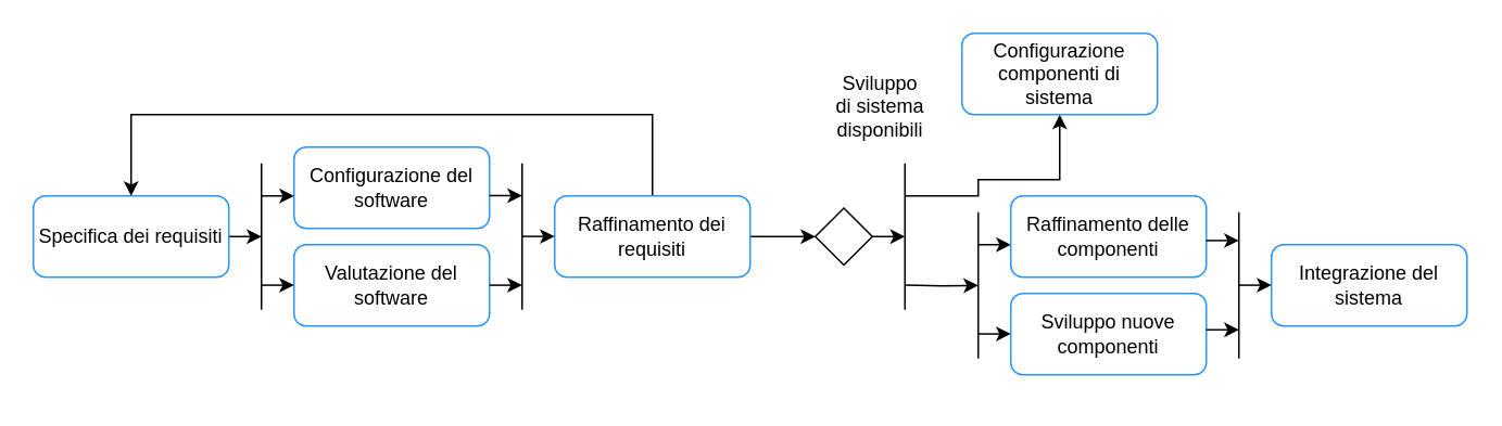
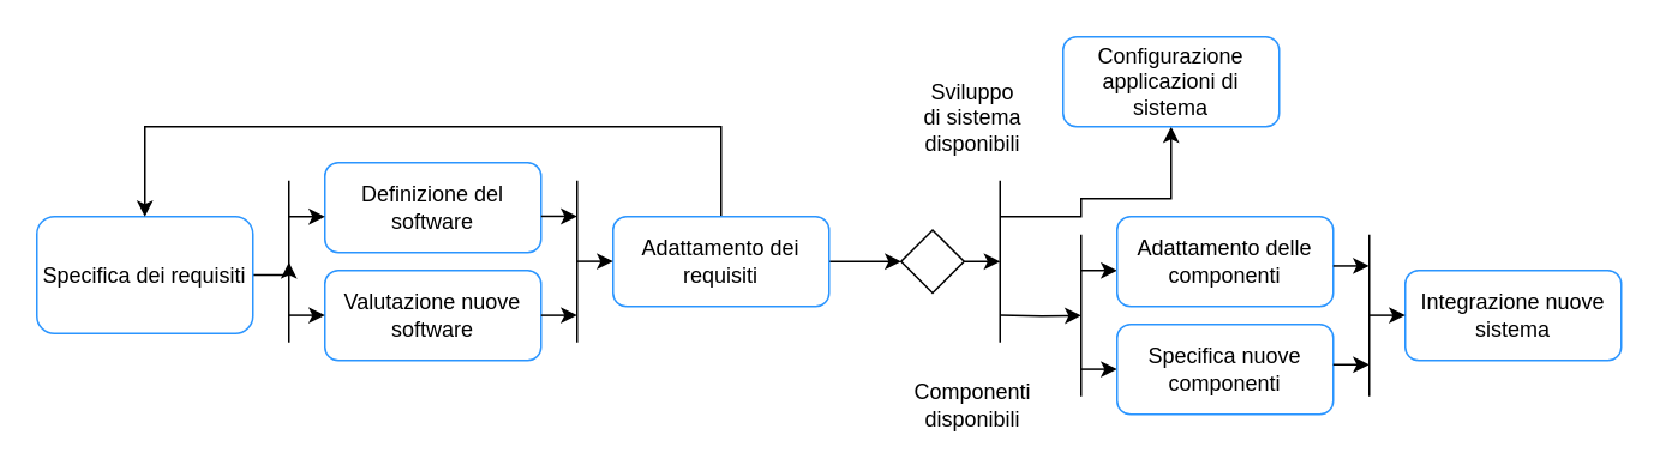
  <mxCell id="0" />
  <mxCell id="1" parent="0" />
  <mxCell id="2" style="edgeStyle=orthogonalEdgeStyle;rounded=0;orthogonalLoop=1;jettySize=auto;html=1;" edge="1" parent="1" source="3"><mxGeometry relative="1" as="geometry"><mxPoint x="160" y="145" as="targetPoint" /></mxGeometry></mxCell>
- <mxCell id="3" value="Specifica dei requisiti" style="rounded=1;whiteSpace=wrap;html=1;fillColor=none;strokeColor=#2B95FF;" vertex="1" parent="1"><mxGeometry y="120" width="120" height="50" as="geometry" x="20" /></mxCell>
- <mxCell id="4" value="Configurazione del software" style="rounded=1;whiteSpace=wrap;html=1;fillColor=none;strokeColor=#2B95FF;" vertex="1" parent="1"><mxGeometry x="180" y="90" width="120" height="50" as="geometry" /></mxCell>
- <mxCell id="5" value="Valutazione del software" style="rounded=1;whiteSpace=wrap;html=1;fillColor=none;strokeColor=#2B95FF;" vertex="1" parent="1"><mxGeometry x="180" y="150" width="120" height="50" as="geometry" /></mxCell>
+ <mxCell id="3" value="Specifica dei requisiti" style="rounded=1;whiteSpace=wrap;html=1;fillColor=none;strokeColor=#2B95FF;" vertex="1" parent="1"><mxGeometry x="20" y="120" width="120" height="65" as="geometry" /></mxCell>
+ <mxCell id="4" value="Definizione del software" style="rounded=1;whiteSpace=wrap;html=1;fillColor=none;strokeColor=#2B95FF;" vertex="1" parent="1"><mxGeometry x="180" y="90" width="120" height="50" as="geometry" /></mxCell>
+ <mxCell id="5" value="Valutazione nuove software" style="rounded=1;whiteSpace=wrap;html=1;fillColor=none;strokeColor=#2B95FF;" vertex="1" parent="1"><mxGeometry x="180" y="150" width="120" height="50" as="geometry" /></mxCell>
  <mxCell id="6" style="edgeStyle=orthogonalEdgeStyle;rounded=0;orthogonalLoop=1;jettySize=auto;html=1;entryX=0.5;entryY=0;entryDx=0;entryDy=0;" edge="1" parent="1" source="8" target="3"><mxGeometry relative="1" as="geometry"><Array as="points"><mxPoint x="400" y="70" /><mxPoint x="80" y="70" /></Array></mxGeometry></mxCell>
  <mxCell id="7" style="edgeStyle=orthogonalEdgeStyle;rounded=0;orthogonalLoop=1;jettySize=auto;html=1;entryX=0;entryY=0.5;entryDx=0;entryDy=0;" edge="1" parent="1" source="8" target="16"><mxGeometry relative="1" as="geometry" /></mxCell>
- <mxCell id="8" value="Raffinamento dei requisiti" style="rounded=1;whiteSpace=wrap;html=1;fillColor=none;strokeColor=#2B95FF;" vertex="1" parent="1"><mxGeometry x="340" y="120" width="120" height="50" as="geometry" /></mxCell>
+ <mxCell id="8" value="Adattamento dei requisiti" style="rounded=1;whiteSpace=wrap;html=1;fillColor=none;strokeColor=#2B95FF;" vertex="1" parent="1"><mxGeometry x="340" y="120" width="120" height="50" as="geometry" /></mxCell>
  <mxCell id="9" value="" style="endArrow=none;html=1;rounded=0;" edge="1" parent="1"><mxGeometry width="50" height="50" relative="1" as="geometry"><mxPoint x="160" y="190" as="sourcePoint" /><mxPoint x="160" y="100" as="targetPoint" /></mxGeometry></mxCell>
  <mxCell id="10" style="edgeStyle=orthogonalEdgeStyle;rounded=0;orthogonalLoop=1;jettySize=auto;html=1;" edge="1" parent="1"><mxGeometry relative="1" as="geometry"><mxPoint x="180" y="174.89" as="targetPoint" /><mxPoint x="160" y="174.89" as="sourcePoint" /></mxGeometry></mxCell>
  <mxCell id="11" style="edgeStyle=orthogonalEdgeStyle;rounded=0;orthogonalLoop=1;jettySize=auto;html=1;" edge="1" parent="1"><mxGeometry relative="1" as="geometry"><mxPoint x="180" y="120" as="targetPoint" /><mxPoint x="160" y="120" as="sourcePoint" /></mxGeometry></mxCell>
  <mxCell id="12" style="edgeStyle=orthogonalEdgeStyle;rounded=0;orthogonalLoop=1;jettySize=auto;html=1;" edge="1" parent="1"><mxGeometry relative="1" as="geometry"><mxPoint x="320" y="174.9" as="targetPoint" /><mxPoint x="300" y="174.9" as="sourcePoint" /></mxGeometry></mxCell>
  <mxCell id="13" style="edgeStyle=orthogonalEdgeStyle;rounded=0;orthogonalLoop=1;jettySize=auto;html=1;" edge="1" parent="1"><mxGeometry relative="1" as="geometry"><mxPoint x="320" y="119.81" as="targetPoint" /><mxPoint x="300" y="119.81" as="sourcePoint" /></mxGeometry></mxCell>
  <mxCell id="14" value="" style="endArrow=none;html=1;rounded=0;" edge="1" parent="1"><mxGeometry width="50" height="50" relative="1" as="geometry"><mxPoint x="320" y="190" as="sourcePoint" /><mxPoint x="320" y="100" as="targetPoint" /></mxGeometry></mxCell>
  <mxCell id="15" style="edgeStyle=orthogonalEdgeStyle;rounded=0;orthogonalLoop=1;jettySize=auto;html=1;" edge="1" parent="1"><mxGeometry relative="1" as="geometry"><mxPoint x="340" y="144.9" as="targetPoint" /><mxPoint x="320" y="144.9" as="sourcePoint" /></mxGeometry></mxCell>
  <mxCell id="16" value="" style="rhombus;whiteSpace=wrap;html=1;fillColor=none;" vertex="1" parent="1"><mxGeometry x="500" y="127.5" width="35" height="35" as="geometry" /></mxCell>
  <mxCell id="17" style="edgeStyle=orthogonalEdgeStyle;rounded=0;orthogonalLoop=1;jettySize=auto;html=1;" edge="1" parent="1"><mxGeometry relative="1" as="geometry"><mxPoint x="555" y="145" as="targetPoint" /><mxPoint x="535" y="145" as="sourcePoint" /></mxGeometry></mxCell>
  <mxCell id="18" value="" style="endArrow=none;html=1;rounded=0;" edge="1" parent="1"><mxGeometry width="50" height="50" relative="1" as="geometry"><mxPoint x="555" y="190" as="sourcePoint" /><mxPoint x="555" y="100" as="targetPoint" /></mxGeometry></mxCell>
  <mxCell id="19" style="edgeStyle=orthogonalEdgeStyle;rounded=0;orthogonalLoop=1;jettySize=auto;html=1;" edge="1" parent="1"><mxGeometry relative="1" as="geometry"><mxPoint x="600" y="175" as="targetPoint" /><mxPoint x="555" y="174.89" as="sourcePoint" /></mxGeometry></mxCell>
  <mxCell id="20" style="edgeStyle=orthogonalEdgeStyle;rounded=0;orthogonalLoop=1;jettySize=auto;html=1;entryX=0.5;entryY=1;entryDx=0;entryDy=0;" edge="1" parent="1" target="31"><mxGeometry relative="1" as="geometry"><mxPoint x="620" y="90" as="targetPoint" /><mxPoint x="555" y="120" as="sourcePoint" /><Array as="points"><mxPoint x="600" y="120" /><mxPoint x="600" y="110" /><mxPoint x="650" y="110" /></Array></mxGeometry></mxCell>
  <mxCell id="21" value="" style="endArrow=none;html=1;rounded=0;" edge="1" parent="1"><mxGeometry width="50" height="50" relative="1" as="geometry"><mxPoint x="600" y="220" as="sourcePoint" /><mxPoint x="600" y="130" as="targetPoint" /></mxGeometry></mxCell>
  <mxCell id="22" style="edgeStyle=orthogonalEdgeStyle;rounded=0;orthogonalLoop=1;jettySize=auto;html=1;" edge="1" parent="1"><mxGeometry relative="1" as="geometry"><mxPoint x="620" y="204.89" as="targetPoint" /><mxPoint x="600" y="204.89" as="sourcePoint" /></mxGeometry></mxCell>
  <mxCell id="23" style="edgeStyle=orthogonalEdgeStyle;rounded=0;orthogonalLoop=1;jettySize=auto;html=1;" edge="1" parent="1"><mxGeometry relative="1" as="geometry"><mxPoint x="620" y="150" as="targetPoint" /><mxPoint x="600" y="150" as="sourcePoint" /></mxGeometry></mxCell>
- <mxCell id="24" value="Raffinamento delle componenti" style="rounded=1;whiteSpace=wrap;html=1;fillColor=none;strokeColor=#2B95FF;" vertex="1" parent="1"><mxGeometry x="620" y="120" width="120" height="50" as="geometry" /></mxCell>
- <mxCell id="25" value="Sviluppo nuove componenti" style="rounded=1;whiteSpace=wrap;html=1;fillColor=none;strokeColor=#2B95FF;" vertex="1" parent="1"><mxGeometry x="620" y="180" width="120" height="50" as="geometry" /></mxCell>
- <mxCell id="26" value="Integrazione del sistema" style="rounded=1;whiteSpace=wrap;html=1;fillColor=none;strokeColor=#2B95FF;" vertex="1" parent="1"><mxGeometry x="780" y="150" width="120" height="50" as="geometry" /></mxCell>
+ <mxCell id="24" value="Adattamento delle componenti" style="rounded=1;whiteSpace=wrap;html=1;fillColor=none;strokeColor=#2B95FF;" vertex="1" parent="1"><mxGeometry x="620" y="120" width="120" height="50" as="geometry" /></mxCell>
+ <mxCell id="25" value="Specifica nuove componenti" style="rounded=1;whiteSpace=wrap;html=1;fillColor=none;strokeColor=#2B95FF;" vertex="1" parent="1"><mxGeometry x="620" y="180" width="120" height="50" as="geometry" /></mxCell>
+ <mxCell id="26" value="Integrazione nuove sistema" style="rounded=1;whiteSpace=wrap;html=1;fillColor=none;strokeColor=#2B95FF;" vertex="1" parent="1"><mxGeometry x="780" y="150" width="120" height="50" as="geometry" /></mxCell>
  <mxCell id="27" value="" style="endArrow=none;html=1;rounded=0;" edge="1" parent="1"><mxGeometry width="50" height="50" relative="1" as="geometry"><mxPoint x="760" y="220" as="sourcePoint" /><mxPoint x="760" y="130" as="targetPoint" /></mxGeometry></mxCell>
  <mxCell id="28" style="edgeStyle=orthogonalEdgeStyle;rounded=0;orthogonalLoop=1;jettySize=auto;html=1;" edge="1" parent="1"><mxGeometry relative="1" as="geometry"><mxPoint x="780" y="174.9" as="targetPoint" /><mxPoint x="760" y="174.9" as="sourcePoint" /></mxGeometry></mxCell>
  <mxCell id="29" style="edgeStyle=orthogonalEdgeStyle;rounded=0;orthogonalLoop=1;jettySize=auto;html=1;" edge="1" parent="1"><mxGeometry relative="1" as="geometry"><mxPoint x="760" y="202.35" as="targetPoint" /><mxPoint x="740" y="202.35" as="sourcePoint" /></mxGeometry></mxCell>
  <mxCell id="30" style="edgeStyle=orthogonalEdgeStyle;rounded=0;orthogonalLoop=1;jettySize=auto;html=1;" edge="1" parent="1"><mxGeometry relative="1" as="geometry"><mxPoint x="760" y="147.46" as="targetPoint" /><mxPoint x="740" y="147.46" as="sourcePoint" /></mxGeometry></mxCell>
- <mxCell id="31" value="Configurazione componenti di sistema" style="rounded=1;whiteSpace=wrap;html=1;fillColor=none;strokeColor=#2B95FF;" vertex="1" parent="1"><mxGeometry x="590" y="20" width="120" height="50" as="geometry" /></mxCell>
+ <mxCell id="31" value="Configurazione applicazioni di sistema" style="rounded=1;whiteSpace=wrap;html=1;fillColor=none;strokeColor=#2B95FF;" vertex="1" parent="1"><mxGeometry x="590" y="20" width="120" height="50" as="geometry" /></mxCell>
  <mxCell id="32" value="Sviluppo di sistema disponibili" style="text;html=1;align=center;verticalAlign=middle;whiteSpace=wrap;rounded=0;" vertex="1" parent="1"><mxGeometry x="510" y="50" width="60" height="30" as="geometry" /></mxCell>
+ <mxCell id="33" value="Componenti disponibili" style="text;html=1;align=center;verticalAlign=middle;whiteSpace=wrap;rounded=0;" vertex="1" parent="1"><mxGeometry x="510" y="210" width="60" height="30" as="geometry" /></mxCell>
